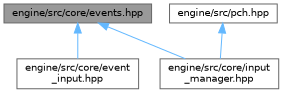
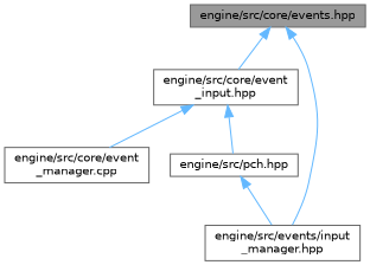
  digraph {
    node [color=grey40 fillcolor=white fontname=Helvetica fontsize=10 shape=box style=filled]
    edge [color=steelblue1 dir=back fontname=Helvetica fontsize=10 labelfontname=Helvetica labelfontsize=10 style=solid]
    n1 [color=gray40 fillcolor=grey60 fontcolor=black height=0.2 label="engine/src/core/events.hpp" width=0.4]
    n2 [height=0.2 label="engine/src/core/event\l_input.hpp" width=0.4]
-   n3 [height=0.2 label="engine/src/core/input\l_manager.hpp" width=0.4]
+   n3 [height=0.2 label="engine/src/events/input\l_manager.hpp" width=0.4]
+   n4 [height=0.2 label="engine/src/core/event\l_manager.cpp" width=0.4]
    n5 [height=0.2 label="engine/src/pch.hpp" width=0.4]
    n1 -> n2
    n1 -> n3
+   n2 -> n4
+   n2 -> n5
    n5 -> n3
  }
